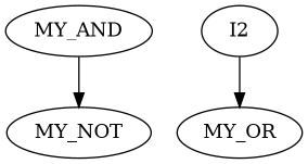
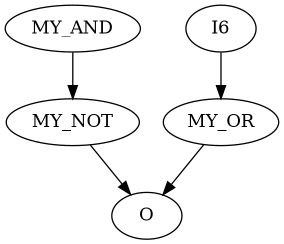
  digraph {
    MY_AND [LABEL=AND2]
    MY_NOT [LABEL=NOT]
    MY_OR [LABEL=OR2]
-   I2 [LABEL=INPUT]
+   I2 [LABEL=INPUT label=I6]
+   O [LABEL=OUTPUT]
    MY_AND -> MY_NOT
+   MY_NOT -> O
+   MY_OR -> O
    I2 -> MY_OR
  }
